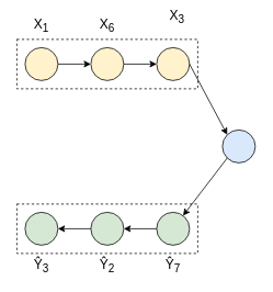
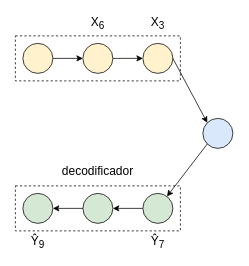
  <mxCell id="0" />
  <mxCell id="1" parent="0" />
  <mxCell id="2" value="" style="ellipse;whiteSpace=wrap;html=1;aspect=fixed;fillColor=#fff2cc;strokeColor=#000000;" vertex="1" parent="1"><mxGeometry x="30" y="57" width="40" height="40" as="geometry" /></mxCell>
  <mxCell id="3" value="" style="ellipse;whiteSpace=wrap;html=1;aspect=fixed;fillColor=#fff2cc;strokeColor=#000000;" vertex="1" parent="1"><mxGeometry x="110" y="57" width="40" height="40" as="geometry" /></mxCell>
  <mxCell id="4" value="" style="ellipse;whiteSpace=wrap;html=1;aspect=fixed;fillColor=#fff2cc;strokeColor=#000000;" vertex="1" parent="1"><mxGeometry x="190" y="57" width="40" height="40" as="geometry" /></mxCell>
  <mxCell id="5" value="" style="ellipse;whiteSpace=wrap;html=1;aspect=fixed;fillColor=#dae8fc;strokeColor=#000000;" vertex="1" parent="1"><mxGeometry x="270" y="157" width="40" height="40" as="geometry" /></mxCell>
  <mxCell id="6" value="" style="ellipse;whiteSpace=wrap;html=1;aspect=fixed;fillColor=#d5e8d4;strokeColor=#000000;" vertex="1" parent="1"><mxGeometry x="30" y="257" width="40" height="40" as="geometry" /></mxCell>
  <mxCell id="7" value="" style="ellipse;whiteSpace=wrap;html=1;aspect=fixed;fillColor=#d5e8d4;strokeColor=#000000;" vertex="1" parent="1"><mxGeometry x="110" y="257" width="40" height="40" as="geometry" /></mxCell>
  <mxCell id="8" value="" style="ellipse;whiteSpace=wrap;html=1;aspect=fixed;fillColor=#d5e8d4;strokeColor=#000000;" vertex="1" parent="1"><mxGeometry x="190" y="257" width="40" height="40" as="geometry" /></mxCell>
  <mxCell id="9" value="" style="endArrow=classic;html=1;exitX=1;exitY=0.5;exitDx=0;exitDy=0;entryX=0;entryY=0.5;entryDx=0;entryDy=0;" edge="1" parent="1" source="2" target="3"><mxGeometry width="50" height="50" relative="1" as="geometry"><mxPoint x="110" y="197" as="sourcePoint" /><mxPoint x="160" y="147" as="targetPoint" /></mxGeometry></mxCell>
  <mxCell id="10" value="" style="endArrow=classic;html=1;entryX=0;entryY=0.5;entryDx=0;entryDy=0;exitX=1;exitY=0.5;exitDx=0;exitDy=0;" edge="1" parent="1" source="3" target="4"><mxGeometry width="50" height="50" relative="1" as="geometry"><mxPoint x="120" y="207" as="sourcePoint" /><mxPoint x="170" y="157" as="targetPoint" /></mxGeometry></mxCell>
  <mxCell id="11" value="" style="endArrow=classic;html=1;entryX=0;entryY=0;entryDx=0;entryDy=0;exitX=1;exitY=0.5;exitDx=0;exitDy=0;" edge="1" parent="1" source="4" target="5"><mxGeometry width="50" height="50" relative="1" as="geometry"><mxPoint x="130" y="217" as="sourcePoint" /><mxPoint x="180" y="167" as="targetPoint" /></mxGeometry></mxCell>
  <mxCell id="12" value="" style="endArrow=classic;html=1;exitX=0;exitY=1;exitDx=0;exitDy=0;" edge="1" parent="1" source="5" target="8"><mxGeometry width="50" height="50" relative="1" as="geometry"><mxPoint x="140" y="227" as="sourcePoint" /><mxPoint x="190" y="177" as="targetPoint" /></mxGeometry></mxCell>
  <mxCell id="13" value="" style="endArrow=classic;html=1;exitX=0;exitY=0.5;exitDx=0;exitDy=0;" edge="1" parent="1" source="8" target="7"><mxGeometry width="50" height="50" relative="1" as="geometry"><mxPoint x="150" y="277" as="sourcePoint" /><mxPoint x="200" y="227" as="targetPoint" /></mxGeometry></mxCell>
  <mxCell id="14" value="" style="endArrow=classic;html=1;exitX=0;exitY=0.5;exitDx=0;exitDy=0;entryX=1;entryY=0.5;entryDx=0;entryDy=0;" edge="1" parent="1" source="7" target="6"><mxGeometry width="50" height="50" relative="1" as="geometry"><mxPoint x="200" y="287" as="sourcePoint" /><mxPoint x="160" y="287" as="targetPoint" /></mxGeometry></mxCell>
  <mxCell id="15" value="" style="rounded=0;whiteSpace=wrap;html=1;strokeColor=#000000;dashed=1;fillColor=none;" vertex="1" parent="1"><mxGeometry x="20" y="47" width="220" height="60" as="geometry" /></mxCell>
  <mxCell id="16" value="" style="rounded=0;whiteSpace=wrap;html=1;strokeColor=#000000;dashed=1;fillColor=none;" vertex="1" parent="1"><mxGeometry x="20" y="247" width="220" height="60" as="geometry" /></mxCell>
- <mxCell id="17" value="&lt;font style=&quot;font-size: 16px&quot;&gt;X&lt;sub&gt;1&lt;/sub&gt;&lt;/font&gt;" style="text;html=1;strokeColor=none;fillColor=none;align=center;verticalAlign=middle;whiteSpace=wrap;rounded=0;dashed=1;" vertex="1" parent="1"><mxGeometry x="30" y="20" width="40" height="20" as="geometry" /></mxCell>
  <mxCell id="18" value="&lt;font style=&quot;font-size: 16px&quot;&gt;X&lt;sub&gt;6&lt;/sub&gt;&lt;/font&gt;" style="text;html=1;strokeColor=none;fillColor=none;align=center;verticalAlign=middle;whiteSpace=wrap;rounded=0;dashed=1;" vertex="1" parent="1"><mxGeometry x="110" y="20" width="40" height="20" as="geometry" /></mxCell>
- <mxCell id="19" value="&lt;font style=&quot;font-size: 16px&quot;&gt;X&lt;sub&gt;3&lt;/sub&gt;&lt;/font&gt;" style="text;html=1;strokeColor=none;fillColor=none;align=center;verticalAlign=middle;whiteSpace=wrap;rounded=0;dashed=1;" vertex="1" parent="1"><mxGeometry x="195" y="10" width="40" height="20" as="geometry" /></mxCell>
+ <mxCell id="19" value="&lt;font style=&quot;font-size: 16px&quot;&gt;X&lt;sub&gt;3&lt;/sub&gt;&lt;/font&gt;" style="text;html=1;strokeColor=none;fillColor=none;align=center;verticalAlign=middle;whiteSpace=wrap;rounded=0;dashed=1;" vertex="1" parent="1"><mxGeometry x="190" y="20" width="40" height="20" as="geometry" /></mxCell>
  <mxCell id="20" value="&lt;font style=&quot;font-size: 16px&quot;&gt;Ŷ&lt;sub&gt;7&lt;/sub&gt;&lt;/font&gt;" style="text;html=1;strokeColor=none;fillColor=none;align=center;verticalAlign=middle;whiteSpace=wrap;rounded=0;dashed=1;" vertex="1" parent="1"><mxGeometry x="190" y="312" width="40" height="20" as="geometry" /></mxCell>
- <mxCell id="21" value="&lt;font style=&quot;font-size: 16px&quot;&gt;Ŷ&lt;sub&gt;2&lt;/sub&gt;&lt;/font&gt;" style="text;html=1;strokeColor=none;fillColor=none;align=center;verticalAlign=middle;whiteSpace=wrap;rounded=0;dashed=1;" vertex="1" parent="1"><mxGeometry x="110" y="312" width="40" height="20" as="geometry" /></mxCell>
- <mxCell id="22" value="&lt;font style=&quot;font-size: 16px&quot;&gt;Ŷ&lt;sub&gt;3&lt;/sub&gt;&lt;/font&gt;" style="text;html=1;strokeColor=none;fillColor=none;align=center;verticalAlign=middle;whiteSpace=wrap;rounded=0;dashed=1;" vertex="1" parent="1"><mxGeometry x="30" y="312" width="40" height="20" as="geometry" /></mxCell>
+ <mxCell id="22" value="&lt;font style=&quot;font-size: 16px&quot;&gt;Ŷ&lt;sub&gt;9&lt;/sub&gt;&lt;/font&gt;" style="text;html=1;strokeColor=none;fillColor=none;align=center;verticalAlign=middle;whiteSpace=wrap;rounded=0;dashed=1;" vertex="1" parent="1"><mxGeometry x="30" y="312" width="40" height="20" as="geometry" /></mxCell>
+ <mxCell id="23" value="&lt;font style=&quot;font-size: 16px&quot;&gt;decodificador&lt;/font&gt;" style="text;html=1;strokeColor=none;fillColor=none;align=center;verticalAlign=middle;whiteSpace=wrap;rounded=0;dashed=1;" vertex="1" parent="1"><mxGeometry x="70" y="217" width="120" height="20" as="geometry" /></mxCell>
